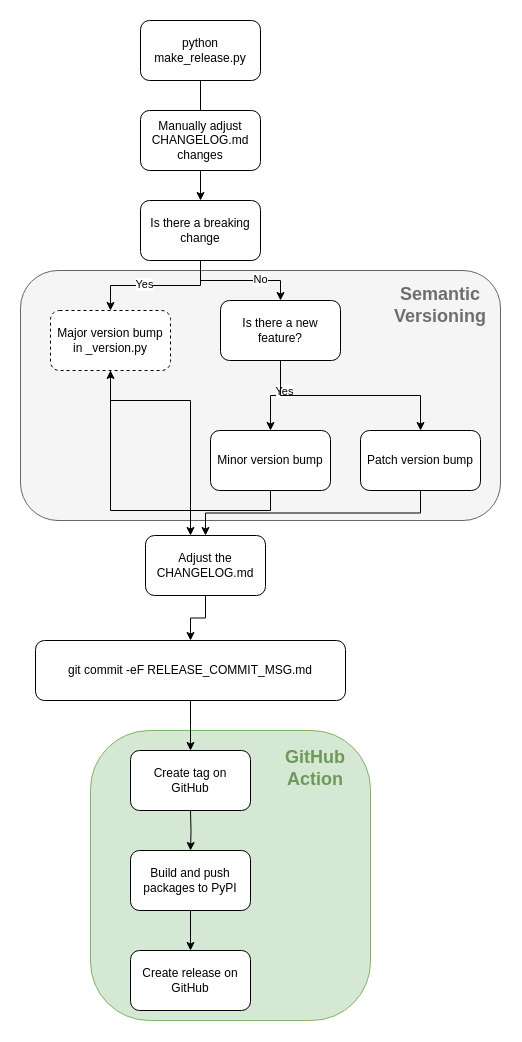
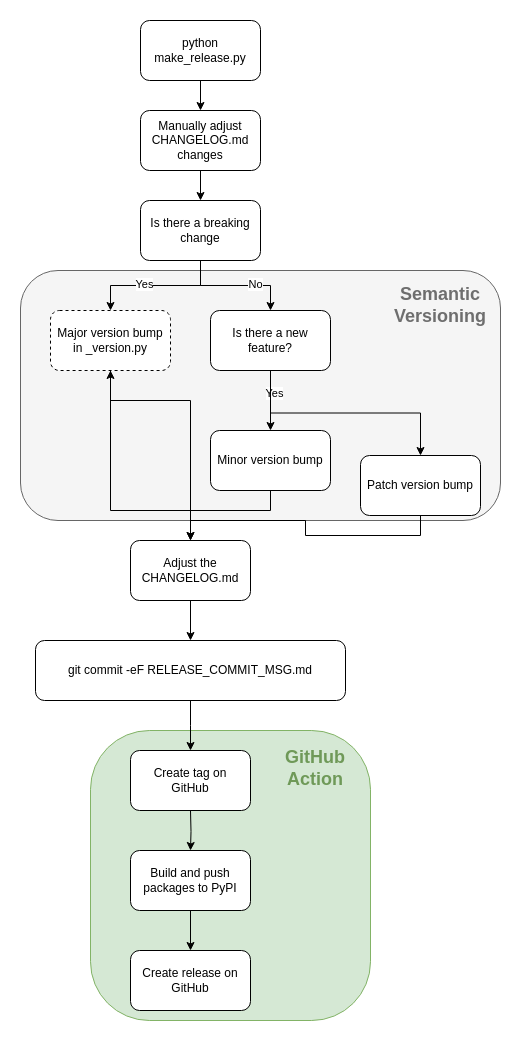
  <mxCell id="0" />
  <mxCell id="1" parent="0" />
  <mxCell id="2" value="" style="rounded=1;whiteSpace=wrap;html=1;fillColor=#d5e8d4;strokeColor=#82b366;arcSize=21;" parent="1" vertex="1"><mxGeometry x="90" y="730" width="280" height="290" as="geometry" /></mxCell>
  <mxCell id="3" value="" style="rounded=1;whiteSpace=wrap;html=1;fillColor=#f5f5f5;fontColor=#333333;strokeColor=#666666;" parent="1" vertex="1"><mxGeometry x="20" y="270" width="480" height="250" as="geometry" /></mxCell>
- <mxCell id="4" style="edgeStyle=orthogonalEdgeStyle;rounded=0;orthogonalLoop=1;jettySize=auto;html=1;exitX=0.5;exitY=1;exitDx=0;exitDy=0;endArrow=none;" parent="1" source="5" target="7" edge="1"><mxGeometry relative="1" as="geometry" /></mxCell>
+ <mxCell id="4" style="edgeStyle=orthogonalEdgeStyle;rounded=0;orthogonalLoop=1;jettySize=auto;html=1;exitX=0.5;exitY=1;exitDx=0;exitDy=0;" parent="1" source="5" target="7" edge="1"><mxGeometry relative="1" as="geometry" /></mxCell>
  <mxCell id="5" value="python make_release.py" style="rounded=1;whiteSpace=wrap;html=1;" parent="1" vertex="1"><mxGeometry x="140" y="20" width="120" height="60" as="geometry" /></mxCell>
  <mxCell id="6" style="edgeStyle=orthogonalEdgeStyle;rounded=0;orthogonalLoop=1;jettySize=auto;html=1;exitX=0.5;exitY=1;exitDx=0;exitDy=0;entryX=0.5;entryY=0;entryDx=0;entryDy=0;" parent="1" source="7" target="12" edge="1"><mxGeometry relative="1" as="geometry" /></mxCell>
  <mxCell id="7" value="Manually adjust CHANGELOG.md changes" style="rounded=1;whiteSpace=wrap;html=1;" parent="1" vertex="1"><mxGeometry x="140" y="110" width="120" height="60" as="geometry" /></mxCell>
  <mxCell id="8" style="edgeStyle=orthogonalEdgeStyle;rounded=0;orthogonalLoop=1;jettySize=auto;html=1;exitX=0.5;exitY=1;exitDx=0;exitDy=0;" parent="1" source="12" target="16" edge="1"><mxGeometry relative="1" as="geometry" /></mxCell>
  <mxCell id="9" value="Yes" style="edgeLabel;html=1;align=center;verticalAlign=middle;resizable=0;points=[];" parent="8" vertex="1" connectable="0"><mxGeometry x="0.177" y="-2" relative="1" as="geometry"><mxPoint as="offset" /></mxGeometry></mxCell>
  <mxCell id="10" style="edgeStyle=orthogonalEdgeStyle;rounded=0;orthogonalLoop=1;jettySize=auto;html=1;exitX=0.5;exitY=1;exitDx=0;exitDy=0;entryX=0.5;entryY=0;entryDx=0;entryDy=0;" parent="1" source="12" target="20" edge="1"><mxGeometry relative="1" as="geometry" /></mxCell>
  <mxCell id="11" value="No" style="edgeLabel;html=1;align=center;verticalAlign=middle;resizable=0;points=[];" parent="10" vertex="1" connectable="0"><mxGeometry x="0.31" y="2" relative="1" as="geometry"><mxPoint as="offset" /></mxGeometry></mxCell>
  <mxCell id="12" value="Is there a breaking change" style="rounded=1;whiteSpace=wrap;html=1;" parent="1" vertex="1"><mxGeometry x="140" y="200" width="120" height="60" as="geometry" /></mxCell>
  <mxCell id="13" style="edgeStyle=orthogonalEdgeStyle;rounded=0;orthogonalLoop=1;jettySize=auto;html=1;exitX=0.5;exitY=1;exitDx=0;exitDy=0;" parent="1" source="14" target="27" edge="1"><mxGeometry relative="1" as="geometry" /></mxCell>
- <mxCell id="14" value="Adjust the CHANGELOG.md" style="rounded=1;whiteSpace=wrap;html=1;" parent="1" vertex="1"><mxGeometry x="145" y="535" width="120" height="60" as="geometry" /></mxCell>
+ <mxCell id="14" value="Adjust the CHANGELOG.md" style="rounded=1;whiteSpace=wrap;html=1;" parent="1" vertex="1"><mxGeometry x="130" y="540" width="120" height="60" as="geometry" /></mxCell>
  <mxCell id="15" style="edgeStyle=orthogonalEdgeStyle;rounded=0;orthogonalLoop=1;jettySize=auto;html=1;exitX=0.5;exitY=1;exitDx=0;exitDy=0;" parent="1" source="16" target="14" edge="1"><mxGeometry relative="1" as="geometry"><Array as="points"><mxPoint x="110" y="400" /><mxPoint x="190" y="400" /></Array></mxGeometry></mxCell>
  <mxCell id="16" value="Major version bump in _version.py" style="rounded=1;whiteSpace=wrap;html=1;dashed=1;" parent="1" vertex="1"><mxGeometry x="50" y="310" width="120" height="60" as="geometry" /></mxCell>
  <mxCell id="17" style="edgeStyle=orthogonalEdgeStyle;rounded=0;orthogonalLoop=1;jettySize=auto;html=1;exitX=0.5;exitY=1;exitDx=0;exitDy=0;" parent="1" source="20" target="22" edge="1"><mxGeometry relative="1" as="geometry" /></mxCell>
  <mxCell id="18" value="Yes" style="edgeLabel;html=1;align=center;verticalAlign=middle;resizable=0;points=[];" parent="17" vertex="1" connectable="0"><mxGeometry x="-0.256" y="3" relative="1" as="geometry"><mxPoint as="offset" /></mxGeometry></mxCell>
  <mxCell id="19" style="edgeStyle=orthogonalEdgeStyle;rounded=0;orthogonalLoop=1;jettySize=auto;html=1;exitX=0.5;exitY=1;exitDx=0;exitDy=0;" parent="1" source="20" target="24" edge="1"><mxGeometry relative="1" as="geometry" /></mxCell>
- <mxCell id="20" value="Is there a new feature?" style="rounded=1;whiteSpace=wrap;html=1;" parent="1" vertex="1"><mxGeometry x="220" y="300" width="120" height="60" as="geometry" /></mxCell>
+ <mxCell id="20" value="Is there a new feature?" style="rounded=1;whiteSpace=wrap;html=1;" parent="1" vertex="1"><mxGeometry x="210" y="310" width="120" height="60" as="geometry" /></mxCell>
  <mxCell id="21" style="edgeStyle=orthogonalEdgeStyle;rounded=0;orthogonalLoop=1;jettySize=auto;html=1;exitX=0.5;exitY=1;exitDx=0;exitDy=0;" parent="1" source="22" target="16" edge="1"><mxGeometry relative="1" as="geometry" /></mxCell>
  <mxCell id="22" value="Minor version bump" style="rounded=1;whiteSpace=wrap;html=1;" parent="1" vertex="1"><mxGeometry x="210" y="430" width="120" height="60" as="geometry" /></mxCell>
  <mxCell id="23" style="edgeStyle=orthogonalEdgeStyle;rounded=0;orthogonalLoop=1;jettySize=auto;html=1;exitX=0.5;exitY=1;exitDx=0;exitDy=0;" parent="1" source="24" target="14" edge="1"><mxGeometry relative="1" as="geometry" /></mxCell>
- <mxCell id="24" value="Patch version bump" style="rounded=1;whiteSpace=wrap;html=1;" parent="1" vertex="1"><mxGeometry x="360" y="430" width="120" height="60" as="geometry" /></mxCell>
+ <mxCell id="24" value="Patch version bump" style="rounded=1;whiteSpace=wrap;html=1;" parent="1" vertex="1"><mxGeometry x="360" y="455" width="120" height="60" as="geometry" /></mxCell>
  <mxCell id="25" value="Semantic Versioning" style="text;html=1;align=center;verticalAlign=middle;whiteSpace=wrap;rounded=0;fontStyle=1;fontSize=18;fontColor=#6E6E6E;" parent="1" vertex="1"><mxGeometry x="410" y="290" width="60" height="30" as="geometry" /></mxCell>
  <mxCell id="26" style="edgeStyle=orthogonalEdgeStyle;rounded=0;orthogonalLoop=1;jettySize=auto;html=1;exitX=0.5;exitY=1;exitDx=0;exitDy=0;entryX=0.5;entryY=0;entryDx=0;entryDy=0;" parent="1" source="27" edge="1"><mxGeometry relative="1" as="geometry"><mxPoint x="190" y="750" as="targetPoint" /></mxGeometry></mxCell>
  <mxCell id="27" value="git commit -eF RELEASE_COMMIT_MSG.md" style="rounded=1;whiteSpace=wrap;html=1;" parent="1" vertex="1"><mxGeometry x="35" y="640" width="310" height="60" as="geometry" /></mxCell>
  <mxCell id="28" style="edgeStyle=orthogonalEdgeStyle;rounded=0;orthogonalLoop=1;jettySize=auto;html=1;exitX=0.5;exitY=1;exitDx=0;exitDy=0;entryX=0.5;entryY=0;entryDx=0;entryDy=0;" parent="1" target="30" edge="1"><mxGeometry relative="1" as="geometry"><mxPoint x="190" y="810" as="sourcePoint" /></mxGeometry></mxCell>
  <mxCell id="29" style="edgeStyle=orthogonalEdgeStyle;rounded=0;orthogonalLoop=1;jettySize=auto;html=1;exitX=0.5;exitY=1;exitDx=0;exitDy=0;entryX=0.5;entryY=0;entryDx=0;entryDy=0;" parent="1" source="30" target="31" edge="1"><mxGeometry relative="1" as="geometry" /></mxCell>
  <mxCell id="30" value="Build and push packages to PyPI" style="rounded=1;whiteSpace=wrap;html=1;" parent="1" vertex="1"><mxGeometry x="130" y="850" width="120" height="60" as="geometry" /></mxCell>
  <mxCell id="31" value="Create release on GitHub" style="rounded=1;whiteSpace=wrap;html=1;" parent="1" vertex="1"><mxGeometry x="130" y="950" width="120" height="60" as="geometry" /></mxCell>
  <mxCell id="32" value="GitHub Action" style="text;html=1;align=center;verticalAlign=middle;whiteSpace=wrap;rounded=0;fontStyle=1;fontSize=18;fontColor=#6F9958;" parent="1" vertex="1"><mxGeometry x="285" y="753" width="60" height="30" as="geometry" /></mxCell>
  <mxCell id="33" value="Create tag on&lt;div&gt;GitHub&lt;/div&gt;" style="rounded=1;whiteSpace=wrap;html=1;" vertex="1" parent="1"><mxGeometry x="130" y="750" width="120" height="60" as="geometry" /></mxCell>
